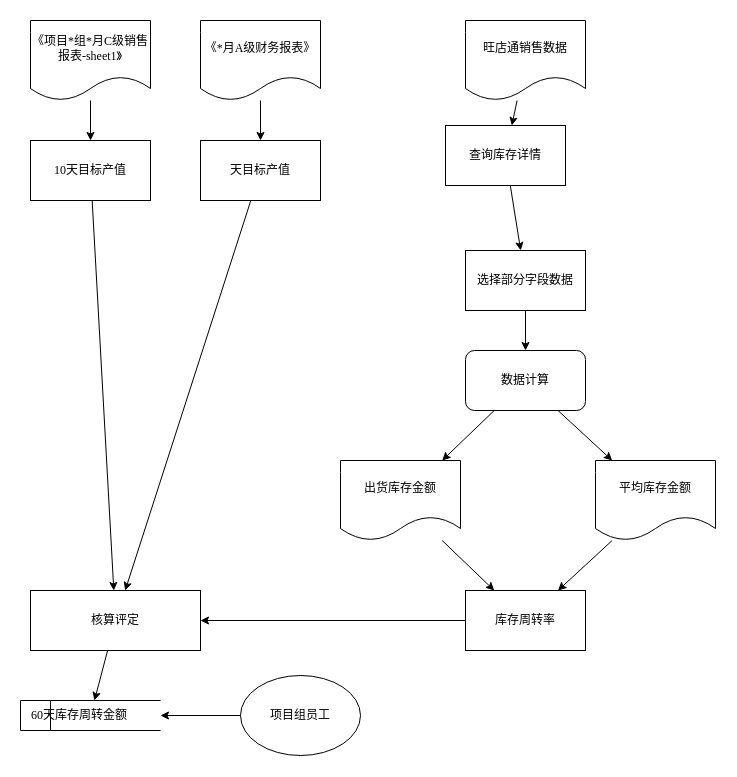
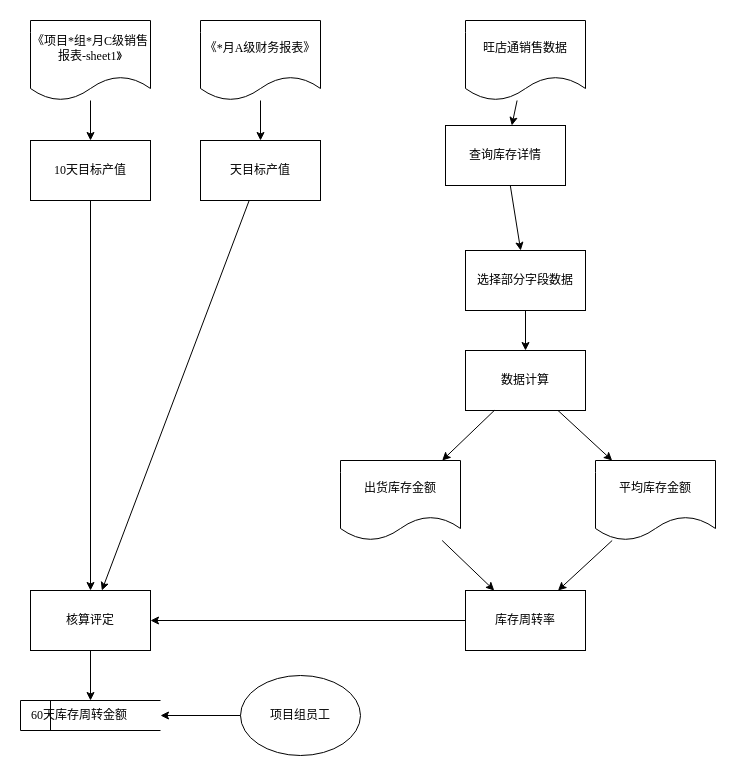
  <mxCell id="0" />
  <mxCell id="1" parent="0" />
  <mxCell id="2" value="" style="edgeStyle=orthogonalEdgeStyle;rounded=0;orthogonalLoop=1;jettySize=auto;html=1;fontFamily=宋体;" edge="1" parent="1" source="3" target="4"><mxGeometry relative="1" as="geometry" /></mxCell>
  <mxCell id="3" value="&lt;div&gt;《项目*组*月C级销售报表-sheet1》&lt;/div&gt;" style="shape=document;whiteSpace=wrap;html=1;boundedLbl=1;fontFamily=宋体;" vertex="1" parent="1"><mxGeometry x="30" y="20" width="120" height="80" as="geometry" /></mxCell>
  <mxCell id="4" value="10天目标产值" style="rounded=0;whiteSpace=wrap;html=1;fontFamily=宋体;" vertex="1" parent="1"><mxGeometry x="30" y="140" width="120" height="60" as="geometry" /></mxCell>
  <mxCell id="5" value="" style="edgeStyle=orthogonalEdgeStyle;rounded=0;orthogonalLoop=1;jettySize=auto;html=1;fontFamily=宋体;" edge="1" parent="1" source="6" target="7"><mxGeometry relative="1" as="geometry" /></mxCell>
  <mxCell id="6" value="&lt;div&gt;《*月A级财务报表》&lt;/div&gt;" style="shape=document;whiteSpace=wrap;html=1;boundedLbl=1;fontFamily=宋体;" vertex="1" parent="1"><mxGeometry x="200" y="20" width="120" height="80" as="geometry" /></mxCell>
  <mxCell id="7" value="天目标产值" style="rounded=0;whiteSpace=wrap;html=1;fontFamily=宋体;" vertex="1" parent="1"><mxGeometry x="200" y="140" width="120" height="60" as="geometry" /></mxCell>
  <mxCell id="8" value="旺店通销售数据" style="shape=document;whiteSpace=wrap;html=1;boundedLbl=1;fontFamily=宋体;" vertex="1" parent="1"><mxGeometry x="465" y="20" width="120" height="80" as="geometry" /></mxCell>
  <mxCell id="9" value="" style="edgeStyle=none;rounded=0;orthogonalLoop=1;jettySize=auto;html=1;fontFamily=宋体;" edge="1" parent="1" source="10" target="13"><mxGeometry relative="1" as="geometry" /></mxCell>
  <mxCell id="10" value="查询库存详情" style="whiteSpace=wrap;html=1;fontFamily=宋体;" vertex="1" parent="1"><mxGeometry x="445" y="125" width="120" height="60" as="geometry" /></mxCell>
  <mxCell id="11" value="" style="rounded=0;orthogonalLoop=1;jettySize=auto;html=1;fontFamily=宋体;" edge="1" parent="1" source="8" target="10"><mxGeometry relative="1" as="geometry"><mxPoint x="535" y="110" as="sourcePoint" /><mxPoint x="535" y="160" as="targetPoint" /></mxGeometry></mxCell>
  <mxCell id="12" value="" style="edgeStyle=none;rounded=0;orthogonalLoop=1;jettySize=auto;html=1;fontFamily=宋体;" edge="1" parent="1" source="13" target="14"><mxGeometry relative="1" as="geometry" /></mxCell>
  <mxCell id="13" value="选择部分字段数据" style="whiteSpace=wrap;html=1;fontFamily=宋体;" vertex="1" parent="1"><mxGeometry x="465" y="250" width="120" height="60" as="geometry" /></mxCell>
- <mxCell id="14" value="数据计算" style="whiteSpace=wrap;html=1;fontFamily=宋体;rounded=1;" vertex="1" parent="1"><mxGeometry x="465" y="350" width="120" height="60" as="geometry" /></mxCell>
+ <mxCell id="14" value="数据计算" style="whiteSpace=wrap;html=1;fontFamily=宋体;" vertex="1" parent="1"><mxGeometry x="465" y="350" width="120" height="60" as="geometry" /></mxCell>
  <mxCell id="15" value="出货库存金额" style="shape=document;whiteSpace=wrap;html=1;boundedLbl=1;fontFamily=宋体;" vertex="1" parent="1"><mxGeometry x="340" y="460" width="120" height="80" as="geometry" /></mxCell>
  <mxCell id="16" value="平均库存金额" style="shape=document;whiteSpace=wrap;html=1;boundedLbl=1;fontFamily=宋体;" vertex="1" parent="1"><mxGeometry x="595" y="460" width="120" height="80" as="geometry" /></mxCell>
  <mxCell id="17" value="" style="endArrow=classic;html=1;rounded=0;fontFamily=宋体;" edge="1" parent="1" source="14" target="15"><mxGeometry width="50" height="50" relative="1" as="geometry"><mxPoint x="325" y="400" as="sourcePoint" /><mxPoint x="375" y="350" as="targetPoint" /></mxGeometry></mxCell>
  <mxCell id="18" value="" style="endArrow=classic;html=1;rounded=0;fontFamily=宋体;" edge="1" parent="1" source="14" target="16"><mxGeometry width="50" height="50" relative="1" as="geometry"><mxPoint x="500" y="420" as="sourcePoint" /><mxPoint x="441.667" y="470" as="targetPoint" /></mxGeometry></mxCell>
  <mxCell id="19" value="" style="endArrow=classic;html=1;rounded=0;fontFamily=宋体;" edge="1" parent="1" source="15" target="21"><mxGeometry width="50" height="50" relative="1" as="geometry"><mxPoint x="433.75" y="480" as="sourcePoint" /><mxPoint x="525" y="680" as="targetPoint" /></mxGeometry></mxCell>
  <mxCell id="20" value="" style="endArrow=classic;html=1;rounded=0;fontFamily=宋体;" edge="1" parent="1" source="16" target="21"><mxGeometry width="50" height="50" relative="1" as="geometry"><mxPoint x="437.778" y="550" as="sourcePoint" /><mxPoint x="525" y="670" as="targetPoint" /></mxGeometry></mxCell>
  <mxCell id="21" value="库存周转率" style="rounded=0;whiteSpace=wrap;html=1;fontFamily=宋体;" vertex="1" parent="1"><mxGeometry x="465" y="590" width="120" height="60" as="geometry" /></mxCell>
  <mxCell id="22" value="" style="endArrow=classic;html=1;rounded=0;fontFamily=宋体;" edge="1" parent="1" source="7" target="26"><mxGeometry width="50" height="50" relative="1" as="geometry"><mxPoint x="503.75" y="420" as="sourcePoint" /><mxPoint x="170" y="510" as="targetPoint" /></mxGeometry></mxCell>
  <mxCell id="23" value="" style="endArrow=classic;html=1;rounded=0;fontFamily=宋体;" edge="1" parent="1" source="21" target="26"><mxGeometry width="50" height="50" relative="1" as="geometry"><mxPoint x="262.059" y="210" as="sourcePoint" /><mxPoint x="340" y="610" as="targetPoint" /></mxGeometry></mxCell>
  <mxCell id="24" value="" style="endArrow=classic;html=1;rounded=0;fontFamily=宋体;" edge="1" parent="1" source="4" target="26"><mxGeometry width="50" height="50" relative="1" as="geometry"><mxPoint x="272.059" y="220" as="sourcePoint" /><mxPoint x="190" y="530" as="targetPoint" /></mxGeometry></mxCell>
  <mxCell id="25" value="" style="edgeStyle=none;rounded=0;orthogonalLoop=1;jettySize=auto;html=1;fontFamily=宋体;" edge="1" parent="1" source="26" target="27"><mxGeometry relative="1" as="geometry" /></mxCell>
- <mxCell id="26" value="核算评定&lt;br&gt;" style="rounded=0;whiteSpace=wrap;html=1;fontFamily=宋体;" vertex="1" parent="1"><mxGeometry x="30" y="590" width="170" height="60" as="geometry" /></mxCell>
+ <mxCell id="26" value="核算评定&lt;br&gt;" style="rounded=0;whiteSpace=wrap;html=1;fontFamily=宋体;" vertex="1" parent="1"><mxGeometry x="30" y="590" width="120" height="60" as="geometry" /></mxCell>
  <mxCell id="27" value="&lt;span style=&quot;white-space: pre;&quot;&gt; &lt;/span&gt;&amp;nbsp;60天库存周转金额" style="html=1;dashed=0;whitespace=wrap;shape=mxgraph.dfd.dataStoreID;align=left;spacingLeft=3;points=[[0,0],[0.5,0],[1,0],[0,0.5],[1,0.5],[0,1],[0.5,1],[1,1]];fontFamily=宋体;" vertex="1" parent="1"><mxGeometry x="20" y="700" width="140" height="30" as="geometry" /></mxCell>
  <mxCell id="28" value="项目组员工" style="ellipse;whiteSpace=wrap;html=1;fontFamily=宋体;" vertex="1" parent="1"><mxGeometry x="240" y="675" width="120" height="80" as="geometry" /></mxCell>
  <mxCell id="29" value="" style="edgeStyle=none;rounded=0;orthogonalLoop=1;jettySize=auto;html=1;fontFamily=宋体;" edge="1" parent="1" source="28" target="27"><mxGeometry relative="1" as="geometry"><mxPoint x="100" y="660" as="sourcePoint" /><mxPoint x="100" y="710" as="targetPoint" /></mxGeometry></mxCell>
